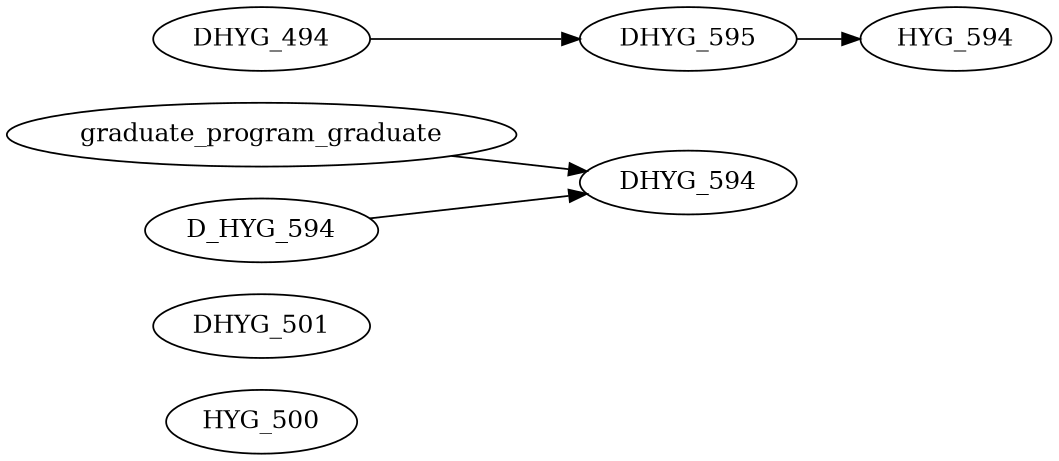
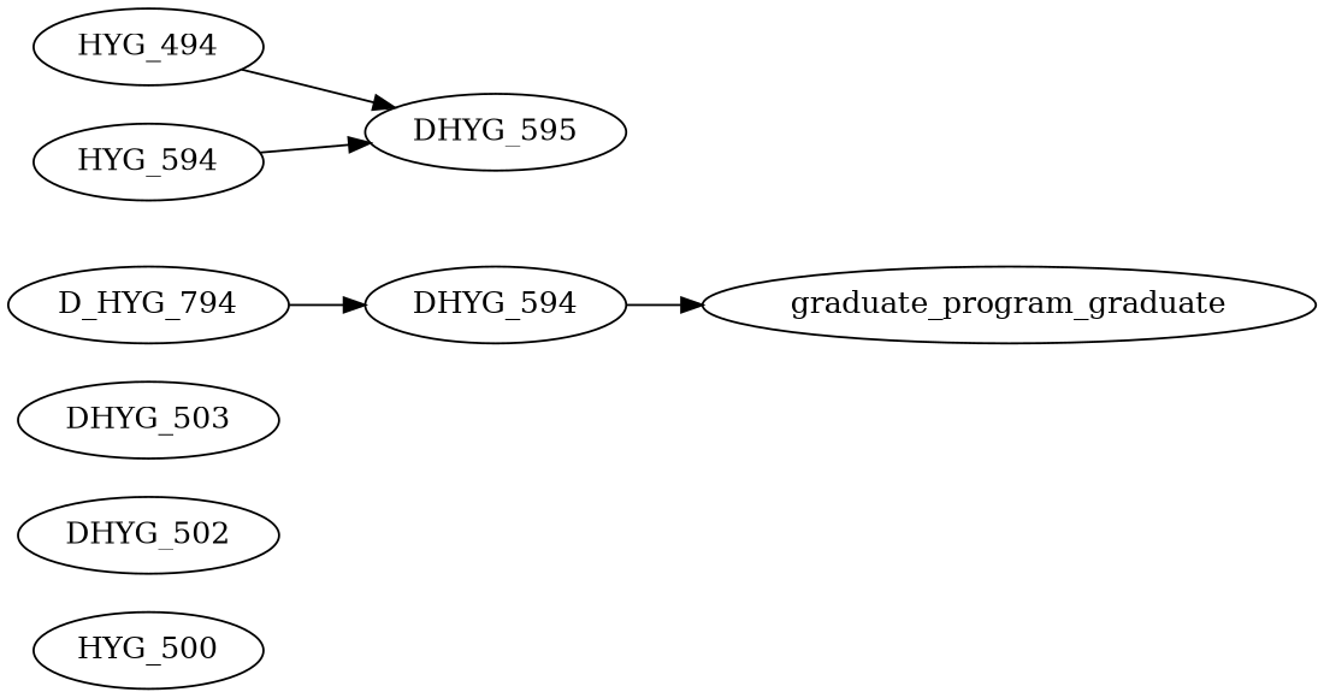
  digraph {
    rankdir=LR
    edge [color=black]
    n1 [label=HYG_500]
-   DHYG_501
+   DHYG_502
+   DHYG_503
    n5 [label=graduate_program_graduate]
    DHYG_594
-   HYG_494 [label=DHYG_494]
+   HYG_494
    DHYG_595
-   D_HYG_594
+   D_HYG_594 [label=D_HYG_794]
    HYG_594
-   n5 -> DHYG_594
+   DHYG_594 -> n5
    HYG_494 -> DHYG_595
    D_HYG_594 -> DHYG_594
-   DHYG_595 -> HYG_594
+   HYG_594 -> DHYG_595
  }
